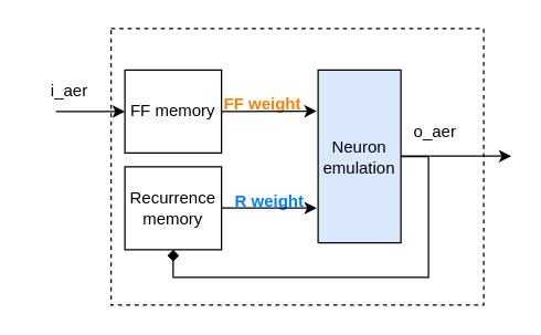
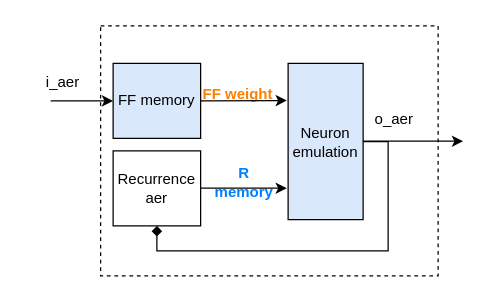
  <mxCell id="0" />
  <mxCell id="1" parent="0" />
  <mxCell id="2" value="" style="rounded=0;whiteSpace=wrap;html=1;fillColor=none;dashed=1;" vertex="1" parent="1"><mxGeometry x="80" y="20" width="270" height="200" as="geometry" /></mxCell>
- <mxCell id="3" value="FF memory" style="rounded=0;whiteSpace=wrap;html=1;" vertex="1" parent="1"><mxGeometry x="90" y="50" width="70" height="60" as="geometry" /></mxCell>
+ <mxCell id="3" value="FF memory" style="rounded=0;whiteSpace=wrap;html=1;fillColor=#dae8fc;" vertex="1" parent="1"><mxGeometry x="90" y="50" width="70" height="60" as="geometry" /></mxCell>
  <mxCell id="4" style="edgeStyle=orthogonalEdgeStyle;rounded=0;orthogonalLoop=1;jettySize=auto;html=1;exitX=1;exitY=0.5;exitDx=0;exitDy=0;entryX=0.5;entryY=1;entryDx=0;entryDy=0;endArrow=diamond;" edge="1" parent="1" source="5" target="6"><mxGeometry relative="1" as="geometry"><Array as="points"><mxPoint x="310" y="113" /><mxPoint x="310" y="200" /><mxPoint x="125" y="200" /></Array></mxGeometry></mxCell>
  <mxCell id="5" value="Neuron emulation" style="rounded=0;whiteSpace=wrap;html=1;fillColor=#dae8fc;" vertex="1" parent="1"><mxGeometry x="230" y="50" width="60" height="125" as="geometry" /></mxCell>
- <mxCell id="6" value="&lt;div&gt;Recurrence&lt;/div&gt;&lt;div&gt;memory&lt;br&gt;&lt;/div&gt;" style="rounded=0;whiteSpace=wrap;html=1;" vertex="1" parent="1"><mxGeometry x="90" y="120" width="70" height="60" as="geometry" /></mxCell>
+ <mxCell id="6" value="&lt;div&gt;Recurrence&lt;/div&gt;&lt;div&gt;aer&lt;br&gt;&lt;/div&gt;" style="rounded=0;whiteSpace=wrap;html=1;" vertex="1" parent="1"><mxGeometry x="90" y="120" width="70" height="60" as="geometry" /></mxCell>
  <mxCell id="7" value="" style="endArrow=classic;html=1;rounded=0;entryX=0;entryY=0.5;entryDx=0;entryDy=0;" edge="1" parent="1" target="3"><mxGeometry width="50" height="50" relative="1" as="geometry"><mxPoint x="40" y="80" as="sourcePoint" /><mxPoint x="60" y="55" as="targetPoint" /></mxGeometry></mxCell>
  <mxCell id="8" value="i_aer" style="text;html=1;align=center;verticalAlign=middle;whiteSpace=wrap;rounded=0;" vertex="1" parent="1"><mxGeometry x="20" y="50" width="60" height="30" as="geometry" /></mxCell>
  <mxCell id="9" value="o_aer" style="text;html=1;align=center;verticalAlign=middle;whiteSpace=wrap;rounded=0;" vertex="1" parent="1"><mxGeometry x="300" y="90" width="30" height="10" as="geometry" /></mxCell>
  <mxCell id="10" value="&lt;b&gt;&lt;span style=&quot;color: rgb(255, 128, 0);&quot;&gt;FF weight&lt;/span&gt;&lt;/b&gt;" style="text;html=1;align=center;verticalAlign=middle;whiteSpace=wrap;rounded=0;" vertex="1" parent="1"><mxGeometry x="160" y="70" width="60" height="10" as="geometry" /></mxCell>
- <mxCell id="11" value="&lt;b&gt;&lt;span style=&quot;color: rgb(0, 127, 255);&quot;&gt;R weight&lt;br&gt;&lt;/span&gt;&lt;/b&gt;" style="text;html=1;align=center;verticalAlign=middle;whiteSpace=wrap;rounded=0;" vertex="1" parent="1"><mxGeometry x="165" y="140" width="60" height="10" as="geometry" /></mxCell>
+ <mxCell id="11" value="&lt;b&gt;&lt;span style=&quot;color: rgb(0, 127, 255);&quot;&gt;R memory&lt;br&gt;&lt;/span&gt;&lt;/b&gt;" style="text;html=1;align=center;verticalAlign=middle;whiteSpace=wrap;rounded=0;" vertex="1" parent="1"><mxGeometry x="165" y="140" width="60" height="10" as="geometry" /></mxCell>
  <mxCell id="12" value="" style="endArrow=classic;html=1;rounded=0;entryX=-0.017;entryY=0.238;entryDx=0;entryDy=0;entryPerimeter=0;" edge="1" parent="1" target="5"><mxGeometry width="50" height="50" relative="1" as="geometry"><mxPoint x="160" y="80" as="sourcePoint" /><mxPoint x="220" y="80" as="targetPoint" /></mxGeometry></mxCell>
  <mxCell id="13" value="" style="endArrow=classic;html=1;rounded=0;entryX=-0.017;entryY=0.238;entryDx=0;entryDy=0;entryPerimeter=0;" edge="1" parent="1"><mxGeometry width="50" height="50" relative="1" as="geometry"><mxPoint x="160" y="149.88" as="sourcePoint" /><mxPoint x="229" y="149.88" as="targetPoint" /></mxGeometry></mxCell>
  <mxCell id="14" value="" style="endArrow=classic;html=1;rounded=0;" edge="1" parent="1"><mxGeometry width="50" height="50" relative="1" as="geometry"><mxPoint x="290" y="112.26" as="sourcePoint" /><mxPoint x="370" y="112.26" as="targetPoint" /></mxGeometry></mxCell>
